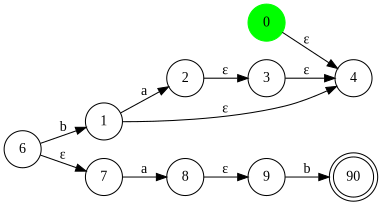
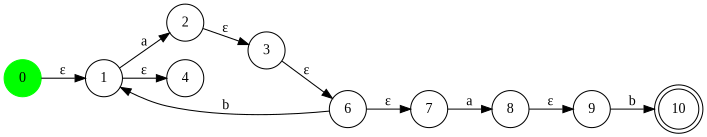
  digraph {
    fontname="Liberation Serif"
    rankdir=LR
    node [fontname="Liberation Serif" shape=circle]
    edge [fontname="Liberation Serif"]
    0 [color=green style=filled]
    1
    2
    4
    7
    8
-   10 [shape=doublecircle label=90]
+   10 [shape=doublecircle]
    3
    9
    6
-   0 -> 4 [label="ε"]
+   0 -> 1 [label="ε"]
    1 -> 2 [label=a]
    1 -> 4 [label="ε"]
    2 -> 3 [label="ε"]
    7 -> 8 [label=a]
    8 -> 9 [label="ε"]
-   3 -> 4 [label="ε"]
+   3 -> 6 [label="ε"]
    9 -> 10 [label=b]
    6 -> 1 [label=b]
    6 -> 7 [label="ε"]
  }
